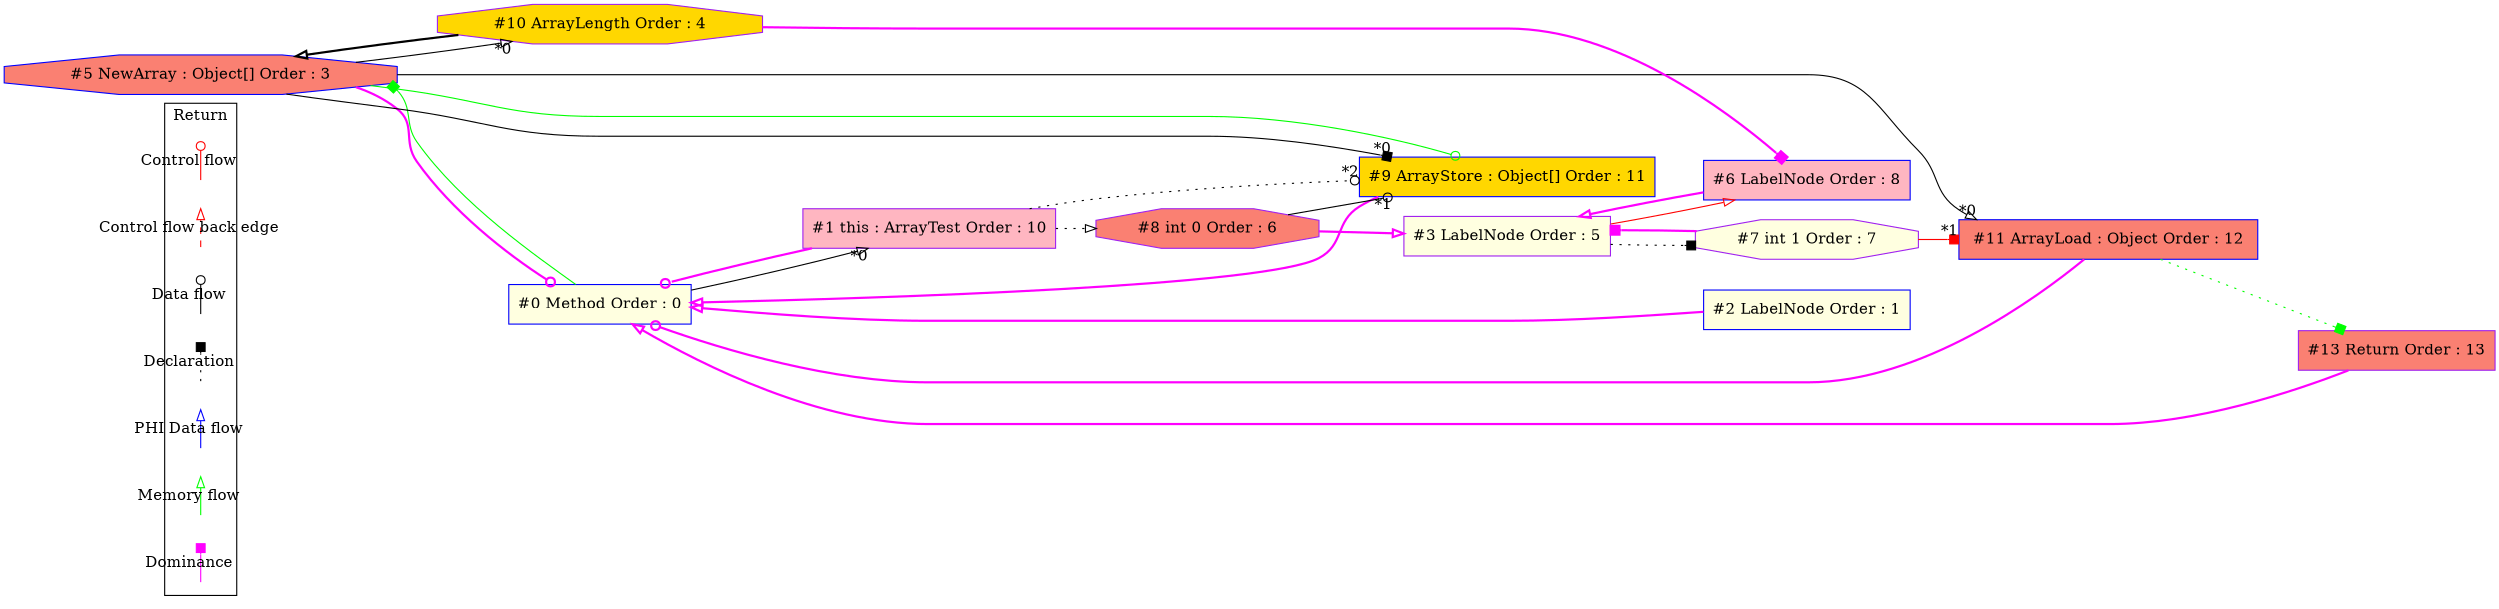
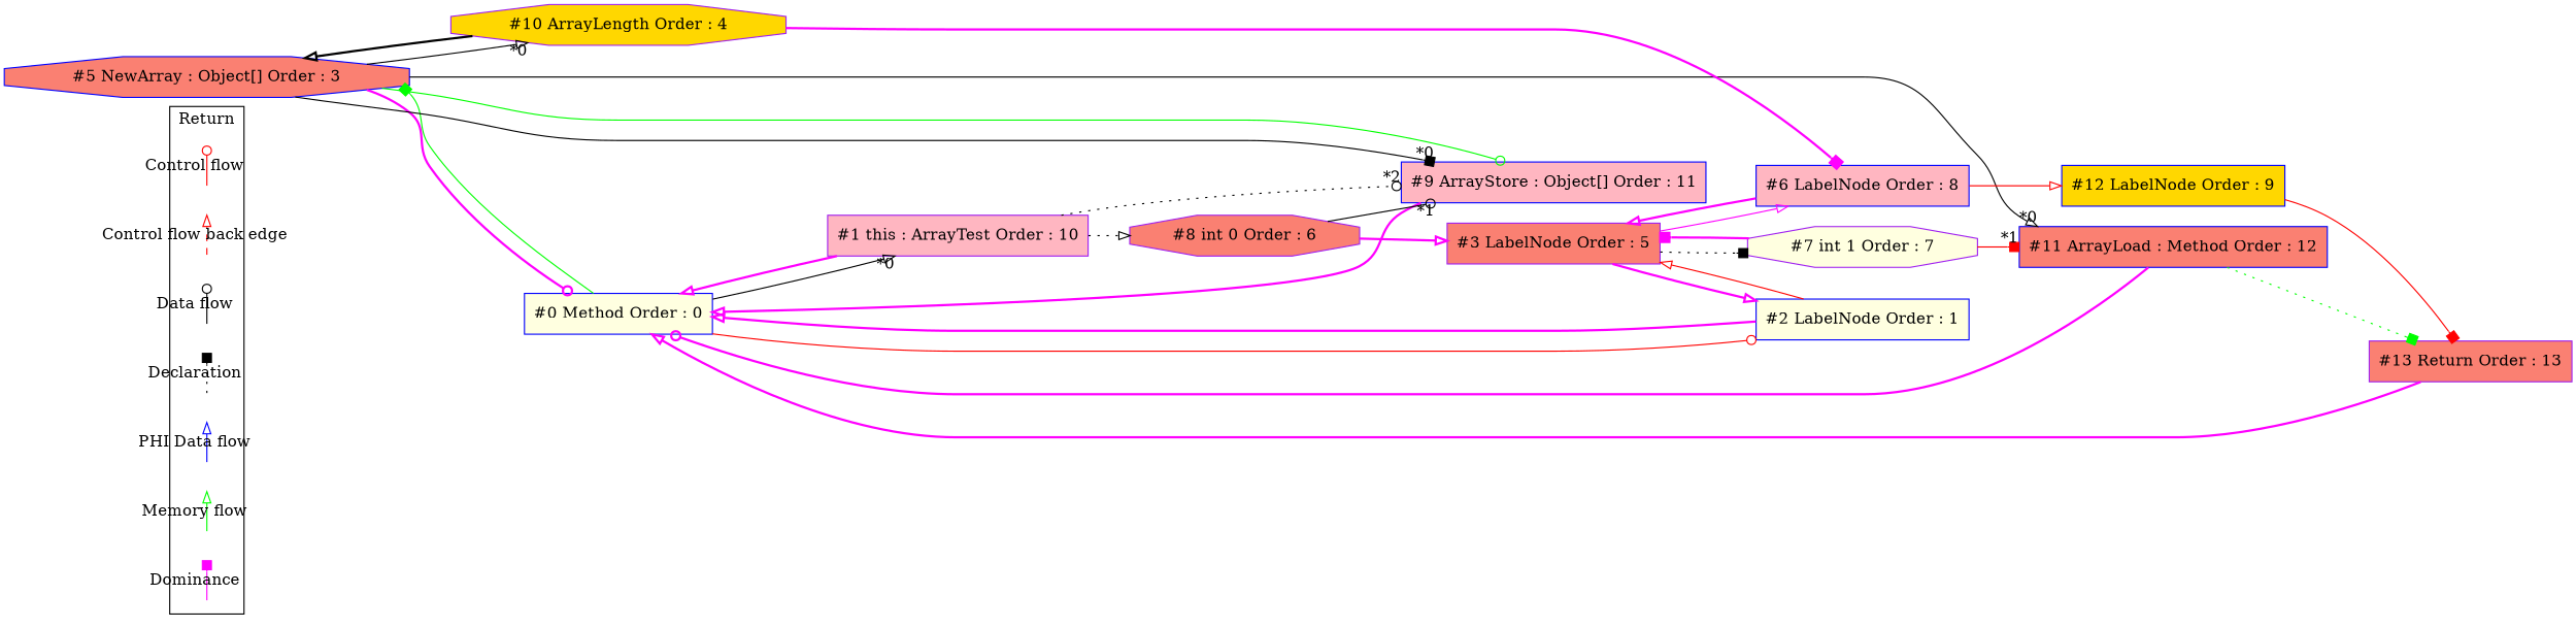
  digraph {
    ordering=in
    rankdir=LR
    node [shape=point style=invis]
    edge [arrowhead=onormal color=fuchsia]
    c0
    c1
    c2
    c3
    d0
    d1
    d2
    d3
    d4
    d5
    d6
    d7
    d8
    d9
    n15 [color=blue fillcolor=lightyellow label="#0 Method Order : 0" shape=box style=filled]
    n16 [color=purple fillcolor=lightpink label="#1 this : ArrayTest Order : 10" shape=box style=filled]
    n17 [color=blue fillcolor=lightyellow label="#2 LabelNode Order : 1" shape=box style=filled]
    n18 [color=blue fillcolor=salmon label="#5 NewArray : Object[] Order : 3" shape=octagon style=filled]
-   n19 [color=blue fillcolor=gold label="#9 ArrayStore : Object[] Order : 11" shape=box style=filled]
+   n19 [color=blue fillcolor=lightpink label="#9 ArrayStore : Object[] Order : 11" shape=box style=filled]
    n20 [color=purple fillcolor=salmon label="#8 int 0 Order : 6" shape=octagon style=filled]
-   n21 [color=purple fillcolor=lightyellow label="#3 LabelNode Order : 5" shape=box style=filled]
+   n21 [color=purple fillcolor=salmon label="#3 LabelNode Order : 5" shape=box style=filled]
    n22 [color=purple fillcolor=gold label="#10 ArrayLength Order : 4" shape=octagon style=filled]
-   n23 [color=blue fillcolor=salmon label="#11 ArrayLoad : Object Order : 12" shape=box style=filled]
+   n23 [color=blue fillcolor=salmon label="#11 ArrayLoad : Method Order : 12" shape=box style=filled]
    n24 [color=blue fillcolor=lightpink label="#6 LabelNode Order : 8" shape=box style=filled]
    n25 [color=purple fillcolor=lightyellow label="#7 int 1 Order : 7" shape=octagon style=filled]
+   n26 [color=blue fillcolor=gold label="#12 LabelNode Order : 9" shape=box style=filled]
    n27 [color=purple fillcolor=salmon label="#13 Return Order : 13" shape=box style=filled]
    subgraph cluster_1 {
      label=Return
      subgraph sub_2 {
        label=Legend
        rank=same
        c0
        c1
        c2
        c3
        d0
        d1
        d2
        d3
        d4
        d5
        d6
        d7
        d8
        d9
      }
    }
    c0 -> c1 [arrowhead=odot color=red label="Control flow" style=solid]
    c2 -> c3 [color=red label="Control flow back edge" style=dashed]
    d0 -> d1 [arrowhead=odot label="Data flow" color=""]
    d2 -> d3 [arrowhead=box label=Declaration style=dotted color=""]
    d4 -> d5 [color=blue label="PHI Data flow"]
    d6 -> d7 [color=green label="Memory flow"]
    d8 -> d9 [arrowhead=box label=Dominance style=solid]
    n15 -> n16 [headlabel="*0" labeldistance=2 color=""]
+   n15 -> n17 [arrowhead=odot color=red fontcolor=red labeldistance=2]
    n15 -> n18 [arrowhead=box color=green constraint=false labeldistance=2]
-   n16 -> n15 [arrowhead=odot dir=forward penwidth=2]
+   n16 -> n15 [dir=forward penwidth=2]
    n16 -> n19 [arrowhead=odot headlabel="*2" labeldistance=2 style=dotted color=""]
    n16 -> n20 [style=dotted color=""]
    n17 -> n15 [dir=forward penwidth=2]
+   n17 -> n21 [color=red fontcolor=red labeldistance=2]
    n18 -> n15 [arrowhead=odot dir=forward penwidth=2]
    n18 -> n19 [arrowhead=box headlabel="*0" labeldistance=2 color=""]
    n18 -> n19 [arrowhead=odot color=green constraint=false labeldistance=2]
    n18 -> n22 [headlabel="*0" labeldistance=2 color=""]
    n18 -> n23 [headlabel="*0" labeldistance=2 color=""]
    n19 -> n15 [dir=forward penwidth=2]
    n20 -> n19 [arrowhead=odot headlabel="*1" labeldistance=2 color=""]
    n20 -> n21 [dir=forward penwidth=2]
-   n21 -> n24 [color=red fontcolor=red labeldistance=2]
+   n21 -> n17 [dir=forward penwidth=2]
+   n21 -> n24 [fontcolor=red labeldistance=2]
    n21 -> n25 [arrowhead=box style=dotted color=""]
    n22 -> n18 [color=black dir=forward penwidth=2]
    n22 -> n24 [arrowhead=box dir=forward penwidth=2]
    n23 -> n15 [arrowhead=odot dir=forward penwidth=2]
    n23 -> n27 [arrowhead=box color=green constraint=false labeldistance=2 style=dotted]
    n24 -> n21 [dir=forward penwidth=2]
+   n24 -> n26 [color=red fontcolor=red labeldistance=2]
    n25 -> n21 [arrowhead=box dir=forward penwidth=2]
    n25 -> n23 [arrowhead=box color=red headlabel="*1" labeldistance=2]
+   n26 -> n27 [arrowhead=box color=red fontcolor=red labeldistance=2]
    n27 -> n15 [dir=forward penwidth=2]
  }
